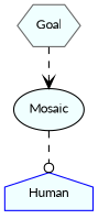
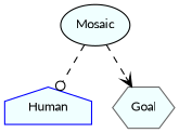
  digraph {
    fontname=Lato
    rankdir=TB
    node [fillcolor=azure fontname=Lato fontsize=11 style=filled]
    edge [fontname=Lato style=dashed]
    Mosaic [color=black shape=ellipse]
    Human [color=blue shape=house]
    Goal [color=gray40 shape=hexagon]
    Mosaic -> Human [arrowhead=odot]
-   Goal -> Mosaic [arrowhead=vee]
+   Mosaic -> Goal [arrowhead=vee]
  }
